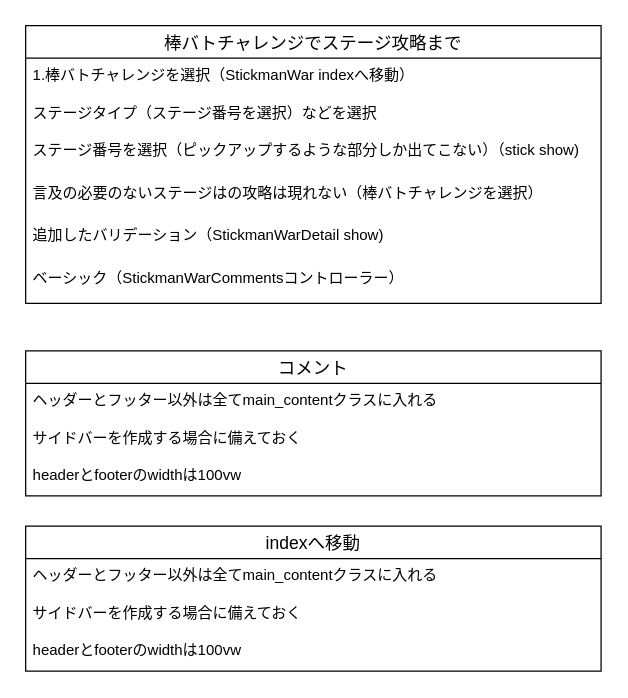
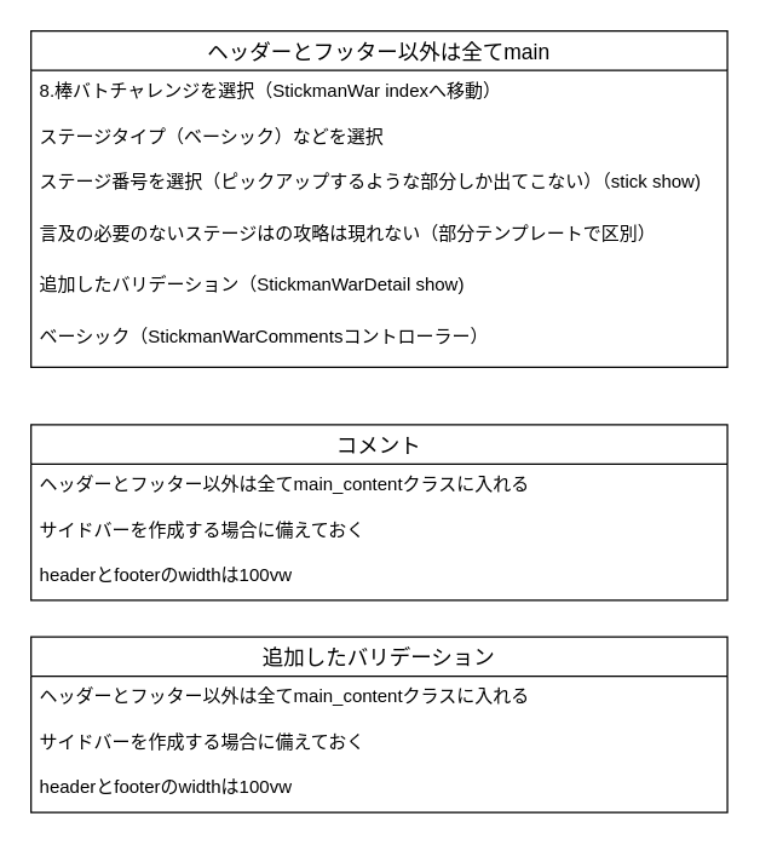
  <mxCell id="0" />
  <mxCell id="1" parent="0" />
- <mxCell id="2" value="棒バトチャレンジでステージ攻略まで" style="swimlane;fontStyle=0;childLayout=stackLayout;horizontal=1;startSize=26;horizontalStack=0;resizeParent=1;resizeParentMax=0;resizeLast=0;collapsible=1;marginBottom=0;align=center;fontSize=14;" parent="1" vertex="1"><mxGeometry x="20" y="20" width="460" height="222" as="geometry" /></mxCell>
- <mxCell id="3" value="1.棒バトチャレンジを選択（StickmanWar indexへ移動）" style="text;strokeColor=none;fillColor=none;spacingLeft=4;spacingRight=4;overflow=hidden;rotatable=0;points=[[0,0.5],[1,0.5]];portConstraint=eastwest;fontSize=12;" parent="2" vertex="1"><mxGeometry y="26" width="460" height="30" as="geometry" /></mxCell>
- <mxCell id="4" value="ステージタイプ（ステージ番号を選択）などを選択" style="text;strokeColor=none;fillColor=none;spacingLeft=4;spacingRight=4;overflow=hidden;rotatable=0;points=[[0,0.5],[1,0.5]];portConstraint=eastwest;fontSize=12;" parent="2" vertex="1"><mxGeometry y="56" width="460" height="30" as="geometry" /></mxCell>
+ <mxCell id="2" value="ヘッダーとフッター以外は全てmain" style="swimlane;fontStyle=0;childLayout=stackLayout;horizontal=1;startSize=26;horizontalStack=0;resizeParent=1;resizeParentMax=0;resizeLast=0;collapsible=1;marginBottom=0;align=center;fontSize=14;" parent="1" vertex="1"><mxGeometry x="20" y="20" width="460" height="222" as="geometry" /></mxCell>
+ <mxCell id="3" value="8.棒バトチャレンジを選択（StickmanWar indexへ移動）" style="text;strokeColor=none;fillColor=none;spacingLeft=4;spacingRight=4;overflow=hidden;rotatable=0;points=[[0,0.5],[1,0.5]];portConstraint=eastwest;fontSize=12;" parent="2" vertex="1"><mxGeometry y="26" width="460" height="30" as="geometry" /></mxCell>
+ <mxCell id="4" value="ステージタイプ（ベーシック）などを選択" style="text;strokeColor=none;fillColor=none;spacingLeft=4;spacingRight=4;overflow=hidden;rotatable=0;points=[[0,0.5],[1,0.5]];portConstraint=eastwest;fontSize=12;" parent="2" vertex="1"><mxGeometry y="56" width="460" height="30" as="geometry" /></mxCell>
  <mxCell id="5" value="ステージ番号を選択（ピックアップするような部分しか出てこない）（stick show)" style="text;strokeColor=none;fillColor=none;spacingLeft=4;spacingRight=4;overflow=hidden;rotatable=0;points=[[0,0.5],[1,0.5]];portConstraint=eastwest;fontSize=12;" parent="2" vertex="1"><mxGeometry y="86" width="460" height="34" as="geometry" /></mxCell>
- <mxCell id="6" value="言及の必要のないステージはの攻略は現れない（棒バトチャレンジを選択）" style="text;strokeColor=none;fillColor=none;spacingLeft=4;spacingRight=4;overflow=hidden;rotatable=0;points=[[0,0.5],[1,0.5]];portConstraint=eastwest;fontSize=12;" parent="2" vertex="1"><mxGeometry y="120" width="460" height="34" as="geometry" /></mxCell>
+ <mxCell id="6" value="言及の必要のないステージはの攻略は現れない（部分テンプレートで区別）" style="text;strokeColor=none;fillColor=none;spacingLeft=4;spacingRight=4;overflow=hidden;rotatable=0;points=[[0,0.5],[1,0.5]];portConstraint=eastwest;fontSize=12;" parent="2" vertex="1"><mxGeometry y="120" width="460" height="34" as="geometry" /></mxCell>
  <mxCell id="7" value="追加したバリデーション（StickmanWarDetail show)" style="text;strokeColor=none;fillColor=none;spacingLeft=4;spacingRight=4;overflow=hidden;rotatable=0;points=[[0,0.5],[1,0.5]];portConstraint=eastwest;fontSize=12;" parent="2" vertex="1"><mxGeometry y="154" width="460" height="34" as="geometry" /></mxCell>
  <mxCell id="8" value="ベーシック（StickmanWarCommentsコントローラー）" style="text;strokeColor=none;fillColor=none;spacingLeft=4;spacingRight=4;overflow=hidden;rotatable=0;points=[[0,0.5],[1,0.5]];portConstraint=eastwest;fontSize=12;" parent="2" vertex="1"><mxGeometry y="188" width="460" height="34" as="geometry" /></mxCell>
  <mxCell id="9" value="コメント" style="swimlane;fontStyle=0;childLayout=stackLayout;horizontal=1;startSize=26;horizontalStack=0;resizeParent=1;resizeParentMax=0;resizeLast=0;collapsible=1;marginBottom=0;align=center;fontSize=14;" parent="1" vertex="1"><mxGeometry x="20" y="280" width="460" height="116" as="geometry" /></mxCell>
  <mxCell id="10" value="ヘッダーとフッター以外は全てmain_contentクラスに入れる" style="text;strokeColor=none;fillColor=none;spacingLeft=4;spacingRight=4;overflow=hidden;rotatable=0;points=[[0,0.5],[1,0.5]];portConstraint=eastwest;fontSize=12;" parent="9" vertex="1"><mxGeometry y="26" width="460" height="30" as="geometry" /></mxCell>
  <mxCell id="11" value="サイドバーを作成する場合に備えておく" style="text;strokeColor=none;fillColor=none;spacingLeft=4;spacingRight=4;overflow=hidden;rotatable=0;points=[[0,0.5],[1,0.5]];portConstraint=eastwest;fontSize=12;" parent="9" vertex="1"><mxGeometry y="56" width="460" height="30" as="geometry" /></mxCell>
  <mxCell id="12" value="headerとfooterのwidthは100vw" style="text;strokeColor=none;fillColor=none;spacingLeft=4;spacingRight=4;overflow=hidden;rotatable=0;points=[[0,0.5],[1,0.5]];portConstraint=eastwest;fontSize=12;" parent="9" vertex="1"><mxGeometry y="86" width="460" height="30" as="geometry" /></mxCell>
- <mxCell id="13" value="indexへ移動" style="swimlane;fontStyle=0;childLayout=stackLayout;horizontal=1;startSize=26;horizontalStack=0;resizeParent=1;resizeParentMax=0;resizeLast=0;collapsible=1;marginBottom=0;align=center;fontSize=14;" vertex="1" parent="1"><mxGeometry x="20" y="420" width="460" height="116" as="geometry" /></mxCell>
+ <mxCell id="13" value="追加したバリデーション" style="swimlane;fontStyle=0;childLayout=stackLayout;horizontal=1;startSize=26;horizontalStack=0;resizeParent=1;resizeParentMax=0;resizeLast=0;collapsible=1;marginBottom=0;align=center;fontSize=14;" vertex="1" parent="1"><mxGeometry x="20" y="420" width="460" height="116" as="geometry" /></mxCell>
  <mxCell id="14" value="ヘッダーとフッター以外は全てmain_contentクラスに入れる" style="text;strokeColor=none;fillColor=none;spacingLeft=4;spacingRight=4;overflow=hidden;rotatable=0;points=[[0,0.5],[1,0.5]];portConstraint=eastwest;fontSize=12;" vertex="1" parent="13"><mxGeometry y="26" width="460" height="30" as="geometry" /></mxCell>
  <mxCell id="15" value="サイドバーを作成する場合に備えておく" style="text;strokeColor=none;fillColor=none;spacingLeft=4;spacingRight=4;overflow=hidden;rotatable=0;points=[[0,0.5],[1,0.5]];portConstraint=eastwest;fontSize=12;" vertex="1" parent="13"><mxGeometry y="56" width="460" height="30" as="geometry" /></mxCell>
  <mxCell id="16" value="headerとfooterのwidthは100vw" style="text;strokeColor=none;fillColor=none;spacingLeft=4;spacingRight=4;overflow=hidden;rotatable=0;points=[[0,0.5],[1,0.5]];portConstraint=eastwest;fontSize=12;" vertex="1" parent="13"><mxGeometry y="86" width="460" height="30" as="geometry" /></mxCell>
